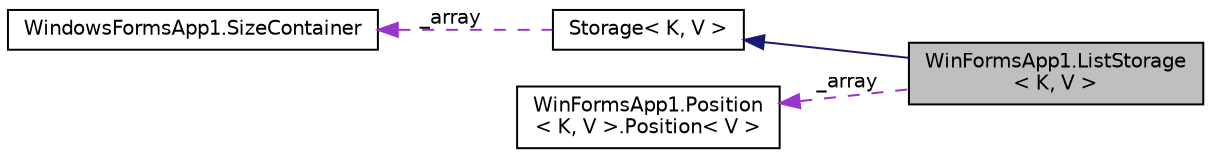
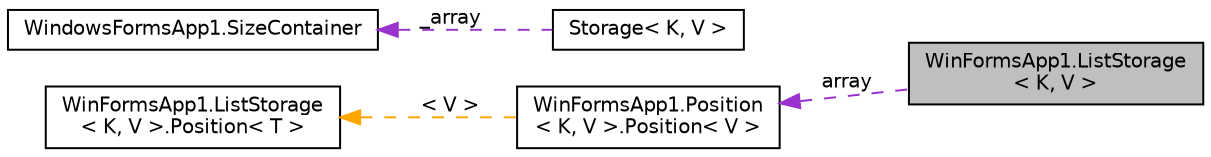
  digraph {
    rankdir=LR
    node [color=black fillcolor=white fontname=Helvetica fontsize=10 shape=record style=filled]
    edge [color=darkorchid3 dir=back fontname=Helvetica fontsize=10 labelfontname=Helvetica labelfontsize=10 style=dashed]
    n1 [fillcolor=grey75 fontcolor=black height=0.2 label="WinFormsApp1.ListStorage\l\< K, V \>" width=0.4]
    n2 [height=0.2 label="Storage\< K, V \>" width=0.4]
    n3 [height=0.2 label="WindowsFormsApp1.SizeContainer" width=0.4]
    n4 [height=0.2 label="WinFormsApp1.Position\l\< K, V \>.Position\< V \>" width=0.4]
-   n2 -> n1 [color=midnightblue style=solid]
+   n5 [height=0.2 label="WinFormsApp1.ListStorage\l\< K, V \>.Position\< T \>" width=0.4]
    n3 -> n2 [label=" _array"]
-   n4 -> n1 [label=" _array"]
+   n4 -> n1 [label=" array"]
+   n5 -> n4 [color=orange label=" \< V \>"]
  }
